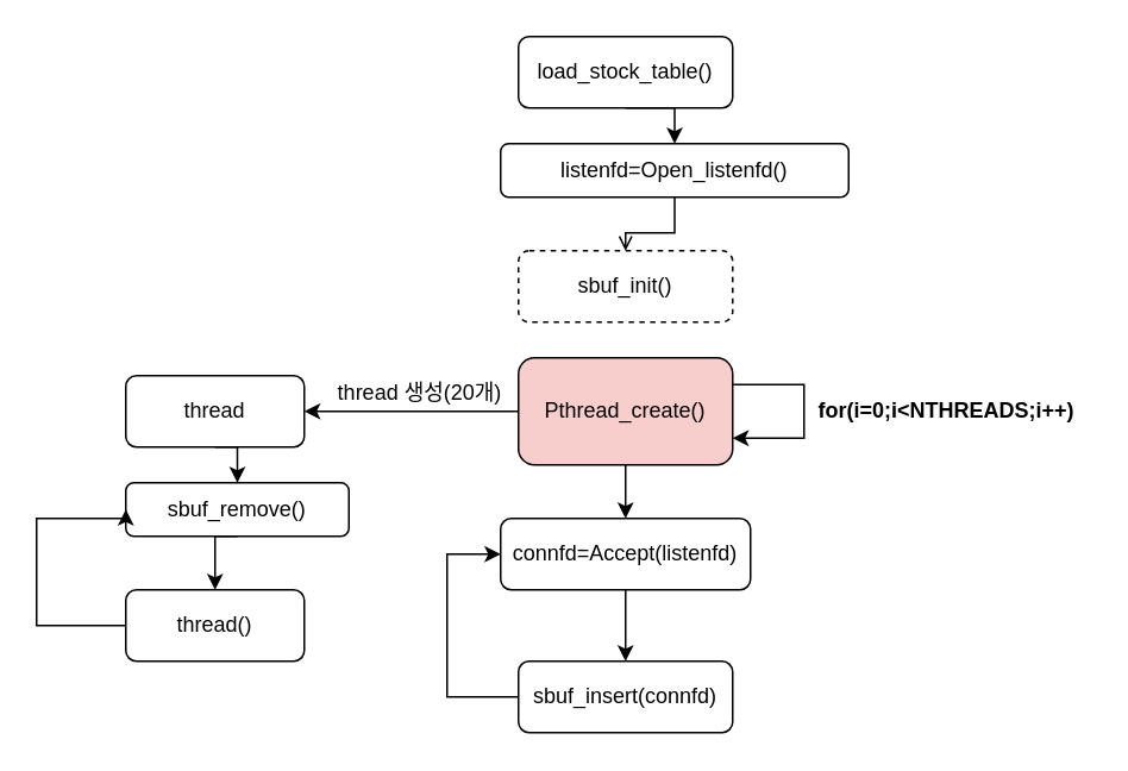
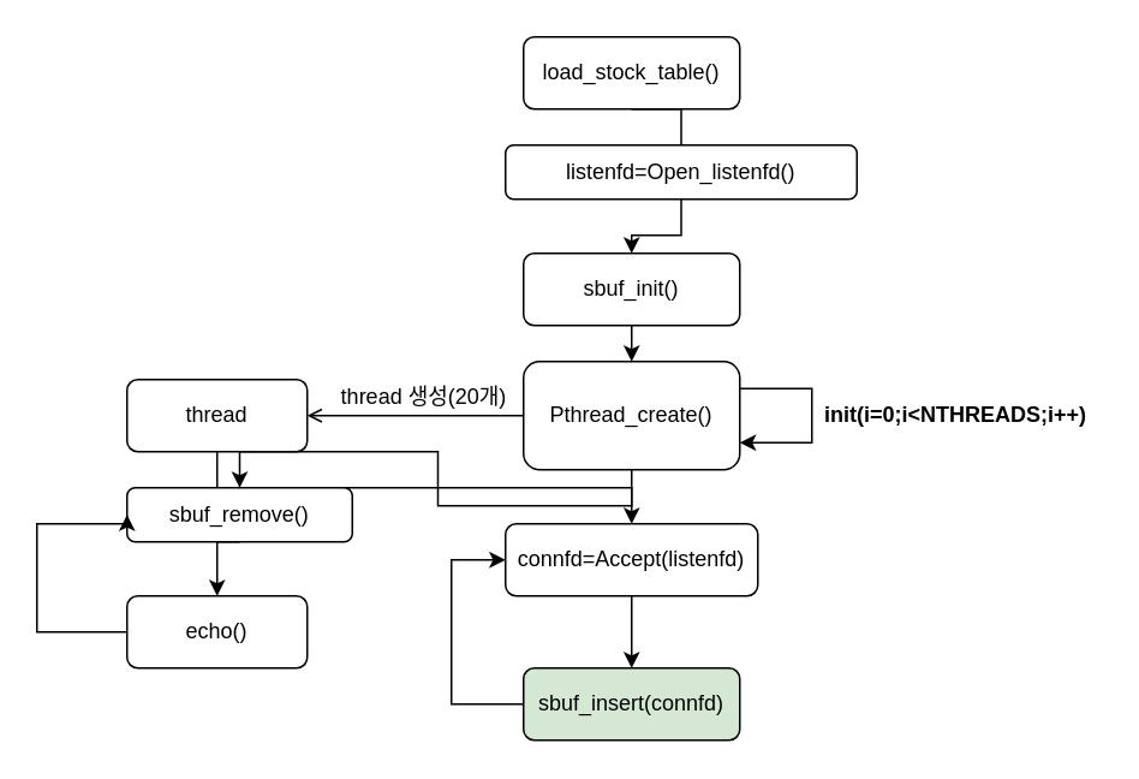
  <mxCell id="0" />
  <mxCell id="1" parent="0" />
- <mxCell id="2" style="edgeStyle=orthogonalEdgeStyle;rounded=0;orthogonalLoop=1;jettySize=auto;html=1;exitX=0.5;exitY=1;exitDx=0;exitDy=0;entryX=0.5;entryY=0;entryDx=0;entryDy=0;" edge="1" parent="1" source="3" target="5"><mxGeometry relative="1" as="geometry" /></mxCell>
+ <mxCell id="2" style="edgeStyle=orthogonalEdgeStyle;rounded=0;orthogonalLoop=1;jettySize=auto;html=1;exitX=0.5;exitY=1;exitDx=0;exitDy=0;entryX=0.5;entryY=0;entryDx=0;entryDy=0;endArrow=none;" edge="1" parent="1" source="3" target="5"><mxGeometry relative="1" as="geometry" /></mxCell>
  <mxCell id="3" value="load_stock_table()" style="rounded=1;whiteSpace=wrap;html=1;" vertex="1" parent="1"><mxGeometry x="290" y="20" width="120" height="40" as="geometry" /></mxCell>
- <mxCell id="4" style="edgeStyle=orthogonalEdgeStyle;rounded=0;orthogonalLoop=1;jettySize=auto;html=1;exitX=0.5;exitY=1;exitDx=0;exitDy=0;entryX=0.5;entryY=0;entryDx=0;entryDy=0;endArrow=open;" edge="1" parent="1" source="5" target="7"><mxGeometry relative="1" as="geometry" /></mxCell>
+ <mxCell id="4" style="edgeStyle=orthogonalEdgeStyle;rounded=0;orthogonalLoop=1;jettySize=auto;html=1;exitX=0.5;exitY=1;exitDx=0;exitDy=0;entryX=0.5;entryY=0;entryDx=0;entryDy=0;" edge="1" parent="1" source="5" target="7"><mxGeometry relative="1" as="geometry" /></mxCell>
  <mxCell id="5" value="listenfd=Open_listenfd()" style="rounded=1;whiteSpace=wrap;html=1;" vertex="1" parent="1"><mxGeometry x="280" y="80" width="195" height="30" as="geometry" /></mxCell>
- <mxCell id="7" value="sbuf_init()" style="rounded=1;whiteSpace=wrap;html=1;dashed=1;" vertex="1" parent="1"><mxGeometry x="290" y="140" width="120" height="40" as="geometry" /></mxCell>
- <mxCell id="8" style="edgeStyle=orthogonalEdgeStyle;rounded=0;orthogonalLoop=1;jettySize=auto;html=1;exitX=0.5;exitY=1;exitDx=0;exitDy=0;entryX=0.5;entryY=0;entryDx=0;entryDy=0;" edge="1" parent="1" source="10" target="15"><mxGeometry relative="1" as="geometry" /></mxCell>
- <mxCell id="9" style="edgeStyle=orthogonalEdgeStyle;rounded=0;orthogonalLoop=1;jettySize=auto;html=1;exitX=0;exitY=0.5;exitDx=0;exitDy=0;entryX=1;entryY=0.5;entryDx=0;entryDy=0;" edge="1" parent="1" source="10" target="18"><mxGeometry relative="1" as="geometry" /></mxCell>
- <mxCell id="10" value="Pthread_create()" style="rounded=1;whiteSpace=wrap;html=1;fillColor=#f8cecc;" vertex="1" parent="1"><mxGeometry x="290" y="200" width="120" height="60" as="geometry" /></mxCell>
- <mxCell id="11" value="sbuf_insert(connfd)" style="rounded=1;whiteSpace=wrap;html=1;" vertex="1" parent="1"><mxGeometry x="290" y="370" width="120" height="40" as="geometry" /></mxCell>
- <mxCell id="12" value="&lt;b&gt;for(i=0;i&amp;lt;NTHREADS;i++)&lt;/b&gt;" style="text;html=1;strokeColor=none;fillColor=none;align=center;verticalAlign=middle;whiteSpace=wrap;rounded=0;" vertex="1" parent="1"><mxGeometry x="450" y="210" width="160" height="40" as="geometry" /></mxCell>
+ <mxCell id="6" style="edgeStyle=orthogonalEdgeStyle;rounded=0;orthogonalLoop=1;jettySize=auto;html=1;exitX=0.5;exitY=1;exitDx=0;exitDy=0;entryX=0.5;entryY=0;entryDx=0;entryDy=0;" edge="1" parent="1" source="7" target="10"><mxGeometry relative="1" as="geometry" /></mxCell>
+ <mxCell id="7" value="sbuf_init()" style="rounded=1;whiteSpace=wrap;html=1;" vertex="1" parent="1"><mxGeometry x="290" y="140" width="120" height="40" as="geometry" /></mxCell>
+ <mxCell id="8" style="edgeStyle=orthogonalEdgeStyle;rounded=0;orthogonalLoop=1;jettySize=auto;html=1;exitX=0.5;exitY=1;exitDx=0;exitDy=0;" edge="1" parent="1" source="10" target="21"><mxGeometry relative="1" as="geometry" /></mxCell>
+ <mxCell id="9" style="edgeStyle=orthogonalEdgeStyle;rounded=0;orthogonalLoop=1;jettySize=auto;html=1;exitX=0;exitY=0.5;exitDx=0;exitDy=0;entryX=1;entryY=0.5;entryDx=0;entryDy=0;endArrow=open;" edge="1" parent="1" source="10" target="18"><mxGeometry relative="1" as="geometry" /></mxCell>
+ <mxCell id="10" value="Pthread_create()" style="rounded=1;whiteSpace=wrap;html=1;" vertex="1" parent="1"><mxGeometry x="290" y="200" width="120" height="60" as="geometry" /></mxCell>
+ <mxCell id="11" value="sbuf_insert(connfd)" style="rounded=1;whiteSpace=wrap;html=1;fillColor=#d5e8d4;" vertex="1" parent="1"><mxGeometry x="290" y="370" width="120" height="40" as="geometry" /></mxCell>
+ <mxCell id="12" value="&lt;b&gt;init(i=0;i&amp;lt;NTHREADS;i++)&lt;/b&gt;" style="text;html=1;strokeColor=none;fillColor=none;align=center;verticalAlign=middle;whiteSpace=wrap;rounded=0;" vertex="1" parent="1"><mxGeometry x="450" y="210" width="160" height="40" as="geometry" /></mxCell>
  <mxCell id="13" style="edgeStyle=orthogonalEdgeStyle;rounded=0;orthogonalLoop=1;jettySize=auto;html=1;exitX=0;exitY=0.5;exitDx=0;exitDy=0;entryX=0;entryY=0.5;entryDx=0;entryDy=0;" edge="1" parent="1" source="11" target="15"><mxGeometry relative="1" as="geometry"><Array as="points"><mxPoint x="250" y="390" /><mxPoint x="250" y="310" /></Array></mxGeometry></mxCell>
  <mxCell id="14" style="edgeStyle=orthogonalEdgeStyle;rounded=0;orthogonalLoop=1;jettySize=auto;html=1;exitX=0.5;exitY=1;exitDx=0;exitDy=0;entryX=0.5;entryY=0;entryDx=0;entryDy=0;" edge="1" parent="1" source="15" target="11"><mxGeometry relative="1" as="geometry" /></mxCell>
  <mxCell id="15" value="connfd=Accept(listenfd)" style="rounded=1;whiteSpace=wrap;html=1;" vertex="1" parent="1"><mxGeometry x="280" y="290" width="140" height="40" as="geometry" /></mxCell>
  <mxCell id="16" style="edgeStyle=orthogonalEdgeStyle;rounded=0;orthogonalLoop=1;jettySize=auto;html=1;exitX=1;exitY=0.25;exitDx=0;exitDy=0;entryX=1;entryY=0.75;entryDx=0;entryDy=0;" edge="1" parent="1" source="10" target="10"><mxGeometry relative="1" as="geometry"><Array as="points"><mxPoint x="450" y="215" /><mxPoint x="450" y="245" /></Array></mxGeometry></mxCell>
- <mxCell id="17" style="edgeStyle=orthogonalEdgeStyle;rounded=0;orthogonalLoop=1;jettySize=auto;html=1;exitX=0.5;exitY=1;exitDx=0;exitDy=0;entryX=0.5;entryY=0;entryDx=0;entryDy=0;" edge="1" parent="1" source="18" target="21"><mxGeometry relative="1" as="geometry" /></mxCell>
+ <mxCell id="17" style="edgeStyle=orthogonalEdgeStyle;rounded=0;orthogonalLoop=1;jettySize=auto;html=1;exitX=0.5;exitY=1;exitDx=0;exitDy=0;" edge="1" parent="1" source="18" target="15"><mxGeometry relative="1" as="geometry" /></mxCell>
  <mxCell id="18" value="thread" style="rounded=1;whiteSpace=wrap;html=1;" vertex="1" parent="1"><mxGeometry x="70" y="210" width="100" height="40" as="geometry" /></mxCell>
  <mxCell id="19" value="thread 생성(20개)" style="text;html=1;strokeColor=none;fillColor=none;align=center;verticalAlign=middle;whiteSpace=wrap;rounded=0;" vertex="1" parent="1"><mxGeometry x="180" y="210" width="110" height="20" as="geometry" /></mxCell>
  <mxCell id="20" style="edgeStyle=orthogonalEdgeStyle;rounded=0;orthogonalLoop=1;jettySize=auto;html=1;exitX=0.5;exitY=1;exitDx=0;exitDy=0;entryX=0.5;entryY=0;entryDx=0;entryDy=0;" edge="1" parent="1" source="21" target="23"><mxGeometry relative="1" as="geometry" /></mxCell>
  <mxCell id="21" value="sbuf_remove()" style="rounded=1;whiteSpace=wrap;html=1;" vertex="1" parent="1"><mxGeometry x="70" y="270" width="125" height="30" as="geometry" /></mxCell>
  <mxCell id="22" style="edgeStyle=orthogonalEdgeStyle;rounded=0;orthogonalLoop=1;jettySize=auto;html=1;exitX=0;exitY=0.5;exitDx=0;exitDy=0;entryX=0;entryY=0.5;entryDx=0;entryDy=0;" edge="1" parent="1" source="23" target="21"><mxGeometry relative="1" as="geometry"><Array as="points"><mxPoint x="20" y="350" /><mxPoint x="20" y="290" /></Array></mxGeometry></mxCell>
- <mxCell id="23" value="thread()" style="rounded=1;whiteSpace=wrap;html=1;" vertex="1" parent="1"><mxGeometry x="70" y="330" width="100" height="40" as="geometry" /></mxCell>
+ <mxCell id="23" value="echo()" style="rounded=1;whiteSpace=wrap;html=1;" vertex="1" parent="1"><mxGeometry x="70" y="330" width="100" height="40" as="geometry" /></mxCell>
